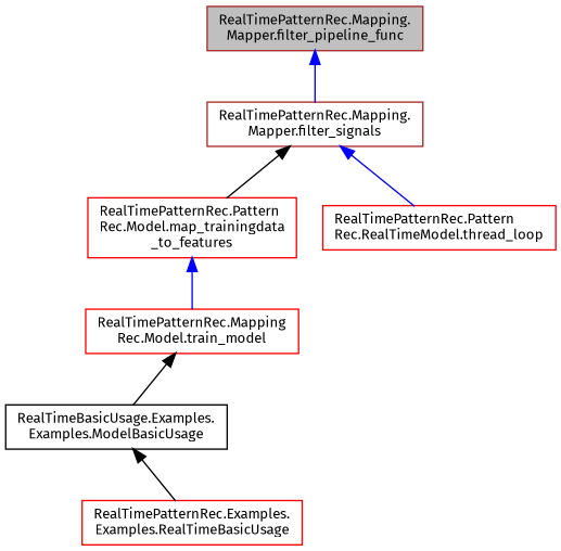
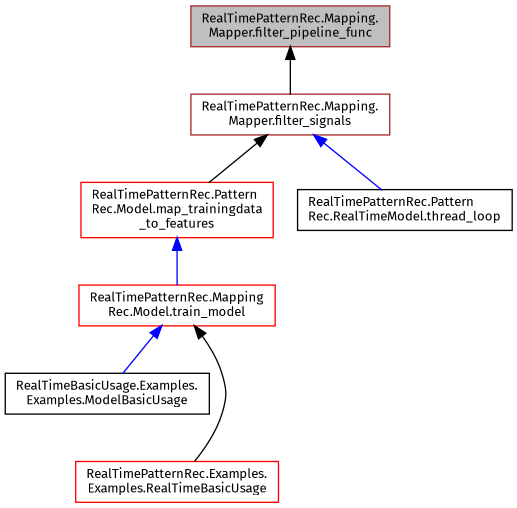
  digraph {
    fontname="Fira Sans"
    rankdir=TB
    node [color=red fillcolor=white fontname="Fira Sans" fontsize=10 shape=record style=filled]
    edge [color=blue dir=back fontname="Fira Sans" fontsize=10 labelfontname=Helvetica labelfontsize=10 style=solid]
    n1 [color=brown fillcolor=grey75 fontcolor=black height=0.2 label="RealTimePatternRec.Mapping.\lMapper.filter_pipeline_func" width=0.4]
    n2 [color=brown height=0.2 label="RealTimePatternRec.Mapping.\lMapper.filter_signals" width=0.4]
    n3 [height=0.2 label="RealTimePatternRec.Pattern\lRec.Model.map_trainingdata\l_to_features" width=0.4]
-   n4 [height=0.2 label="RealTimePatternRec.Pattern\lRec.RealTimeModel.thread_loop" width=0.4]
+   n4 [color=black height=0.2 label="RealTimePatternRec.Pattern\lRec.RealTimeModel.thread_loop" width=0.4]
    n5 [height=0.2 label="RealTimePatternRec.Mapping\lRec.Model.train_model" width=0.4]
    n6 [color=black height=0.2 label="RealTimeBasicUsage.Examples.\lExamples.ModelBasicUsage" width=0.4]
    n7 [height=0.2 label="RealTimePatternRec.Examples.\lExamples.RealTimeBasicUsage" width=0.4]
-   n1 -> n2
+   n1 -> n2 [color=black]
    n2 -> n3 [color=black]
    n2 -> n4
    n3 -> n5
-   n5 -> n6 [color=black]
-   n6 -> n7 [color=black]
+   n5 -> n6
+   n5 -> n7 [color=black]
  }
